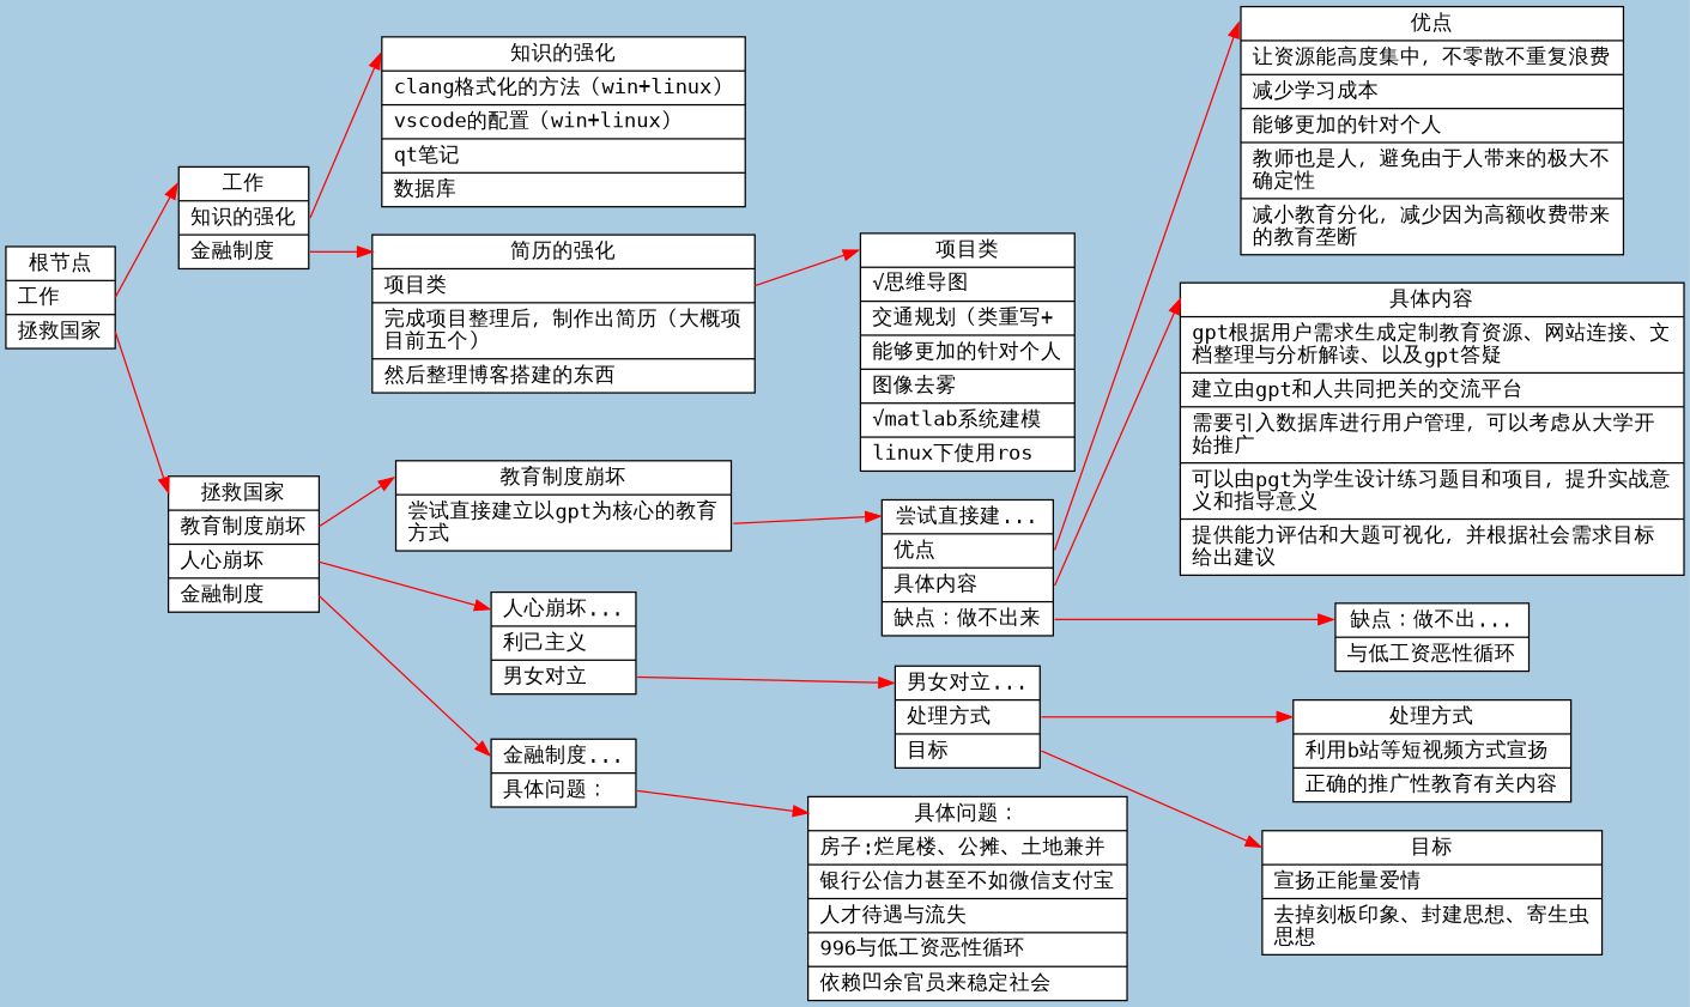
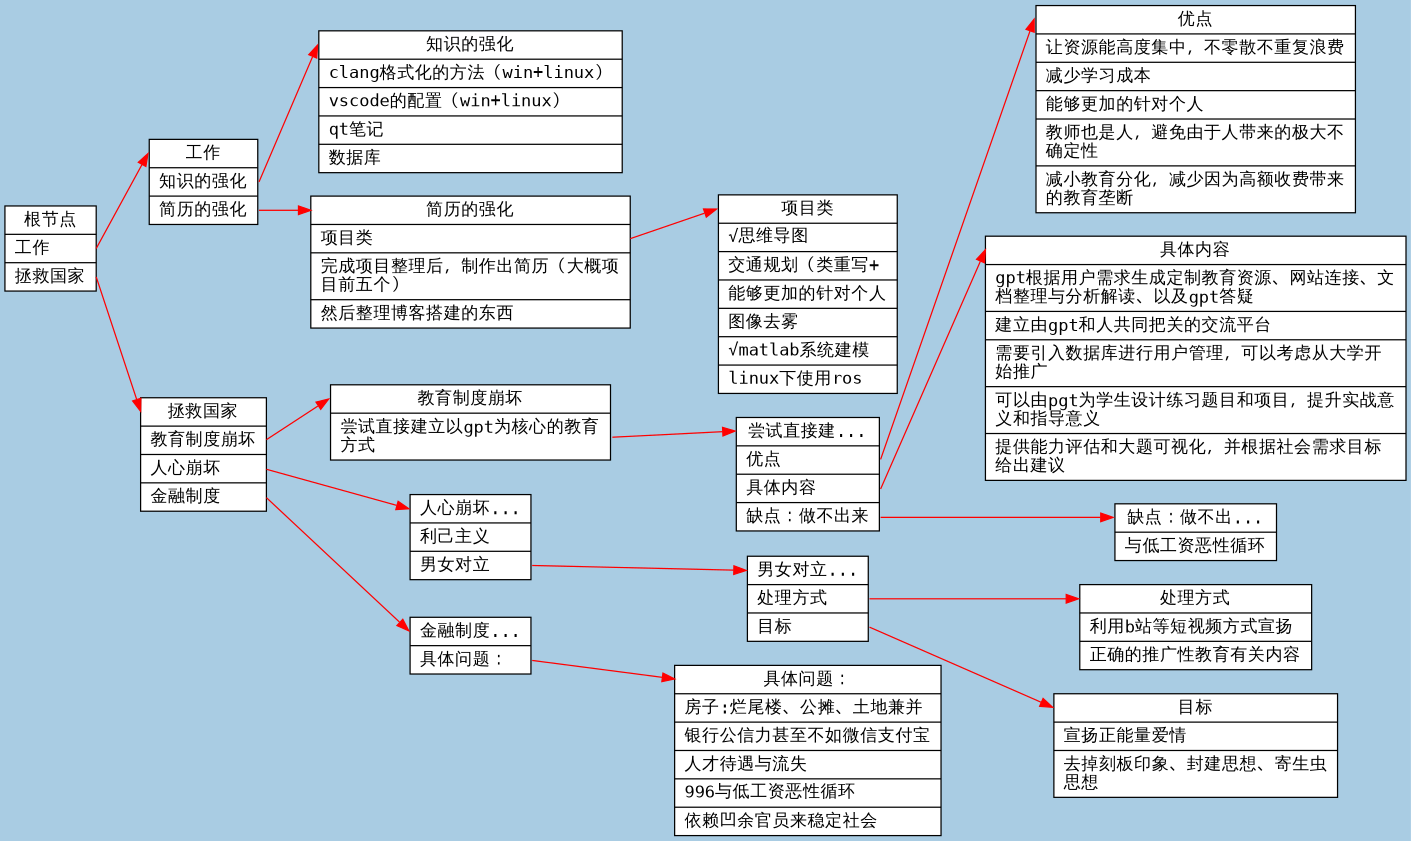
  digraph {
    bgcolor="#A9CCE3"
    fontname="DejaVu Sans Mono"
    rankdir=LR
    splines=false
    node [fillcolor=white fontname="DejaVu Sans Mono" shape=record style=filled]
    edge [color=red fontname="DejaVu Sans Mono" headport=f0]
    n1 [label="<f0> 根节点| <f1> 工作\l| <f17> 拯救国家\l"]
    n2 [label="<f0> 拯救国家| <f18> 教育制度崩坏\l| <f34> 人心崩坏\l| <f43> 金融制度\l"]
-   n3 [label="<f0> 工作| <f2> 知识的强化\l| <f7> 金融制度\l"]
+   n3 [label="<f0> 工作| <f2> 知识的强化\l| <f7> 简历的强化\l"]
    n4 [label="<f0> 金融制度...| <f44> 具体问题：\l"]
    n5 [label="<f0> 人心崩坏...| <f35> 利己主义\l| <f36> 男女对立\l"]
    n6 [label="<f0> 教育制度崩坏| <f19> 尝试直接建立以gpt为核心的教育\l方式\l"]
    n7 [label="<f0> 简历的强化| <f8> 项目类\l| <f15> 完成项目整理后，制作出简历（大概项\l目前五个）\l| <f16> 然后整理博客搭建的东西\l"]
    n8 [label="<f0> 知识的强化| <f3> clang格式化的方法（win+linux）\l| <f4> vscode的配置（win+linux）\l| <f5> qt笔记\l| <f6> 数据库\l"]
    n9 [label="<f0> 具体问题：| <f45> 房子:烂尾楼、公摊、土地兼并\l| <f46> 银行公信力甚至不如微信支付宝\l| <f47> 人才待遇与流失\l| <f48> 996与低工资恶性循环\l| <f49> 依赖凹余官员来稳定社会\l"]
    n10 [label="<f0> 男女对立...| <f37> 处理方式\l| <f40> 目标\l"]
    n11 [label="<f0> 尝试直接建...| <f20> 优点\l| <f26> 具体内容\l| <f32> 缺点：做不出来\l"]
    n12 [label="<f0> 项目类| <f9> √思维导图\l| <f10> 交通规划（类重写+\l| <f11> 能够更加的针对个人\l| <f12> 图像去雾\l| <f13> √matlab系统建模\l| <f14> linux下使用ros\l"]
    n13 [label="<f0> 目标| <f41> 宣扬正能量爱情\l| <f42> 去掉刻板印象、封建思想、寄生虫\l思想\l"]
    n14 [label="<f0> 处理方式| <f38> 利用b站等短视频方式宣扬\l| <f39> 正确的推广性教育有关内容\l"]
    n15 [label="<f0> 缺点：做不出...| <f33> 与低工资恶性循环\l"]
    n16 [label="<f0> 具体内容| <f27> gpt根据用户需求生成定制教育资源、网站连接、文\l档整理与分析解读、以及gpt答疑\l| <f28> 建立由gpt和人共同把关的交流平台\l| <f29> 需要引入数据库进行用户管理，可以考虑从大学开\l始推广\l| <f30> 可以由pgt为学生设计练习题目和项目，提升实战意\l义和指导意义\l| <f31> 提供能力评估和大题可视化，并根据社会需求目标\l给出建议\l"]
    n17 [label="<f0> 优点| <f21> 让资源能高度集中，不零散不重复浪费\l| <f22> 减少学习成本\l| <f23> 能够更加的针对个人\l| <f24> 教师也是人，避免由于人带来的极大不\l确定性\l| <f25> 减小教育分化，减少因为高额收费带来\l的教育垄断\l"]
    n1 -> n2 [tailport=f17]
    n1 -> n3 [tailport=f1]
    n2 -> n4 [tailport=f43]
    n2 -> n5 [tailport=f34]
    n2 -> n6 [tailport=f18]
    n3 -> n7 [tailport=f7]
    n3 -> n8 [tailport=f2]
    n4 -> n9 [tailport=f44]
    n5 -> n10 [tailport=f36]
    n6 -> n11 [tailport=f19]
    n7 -> n12 [tailport=f8]
    n10 -> n13 [tailport=f40]
    n10 -> n14 [tailport=f37]
    n11 -> n15 [tailport=f32]
    n11 -> n16 [tailport=f26]
    n11 -> n17 [tailport=f20]
  }
